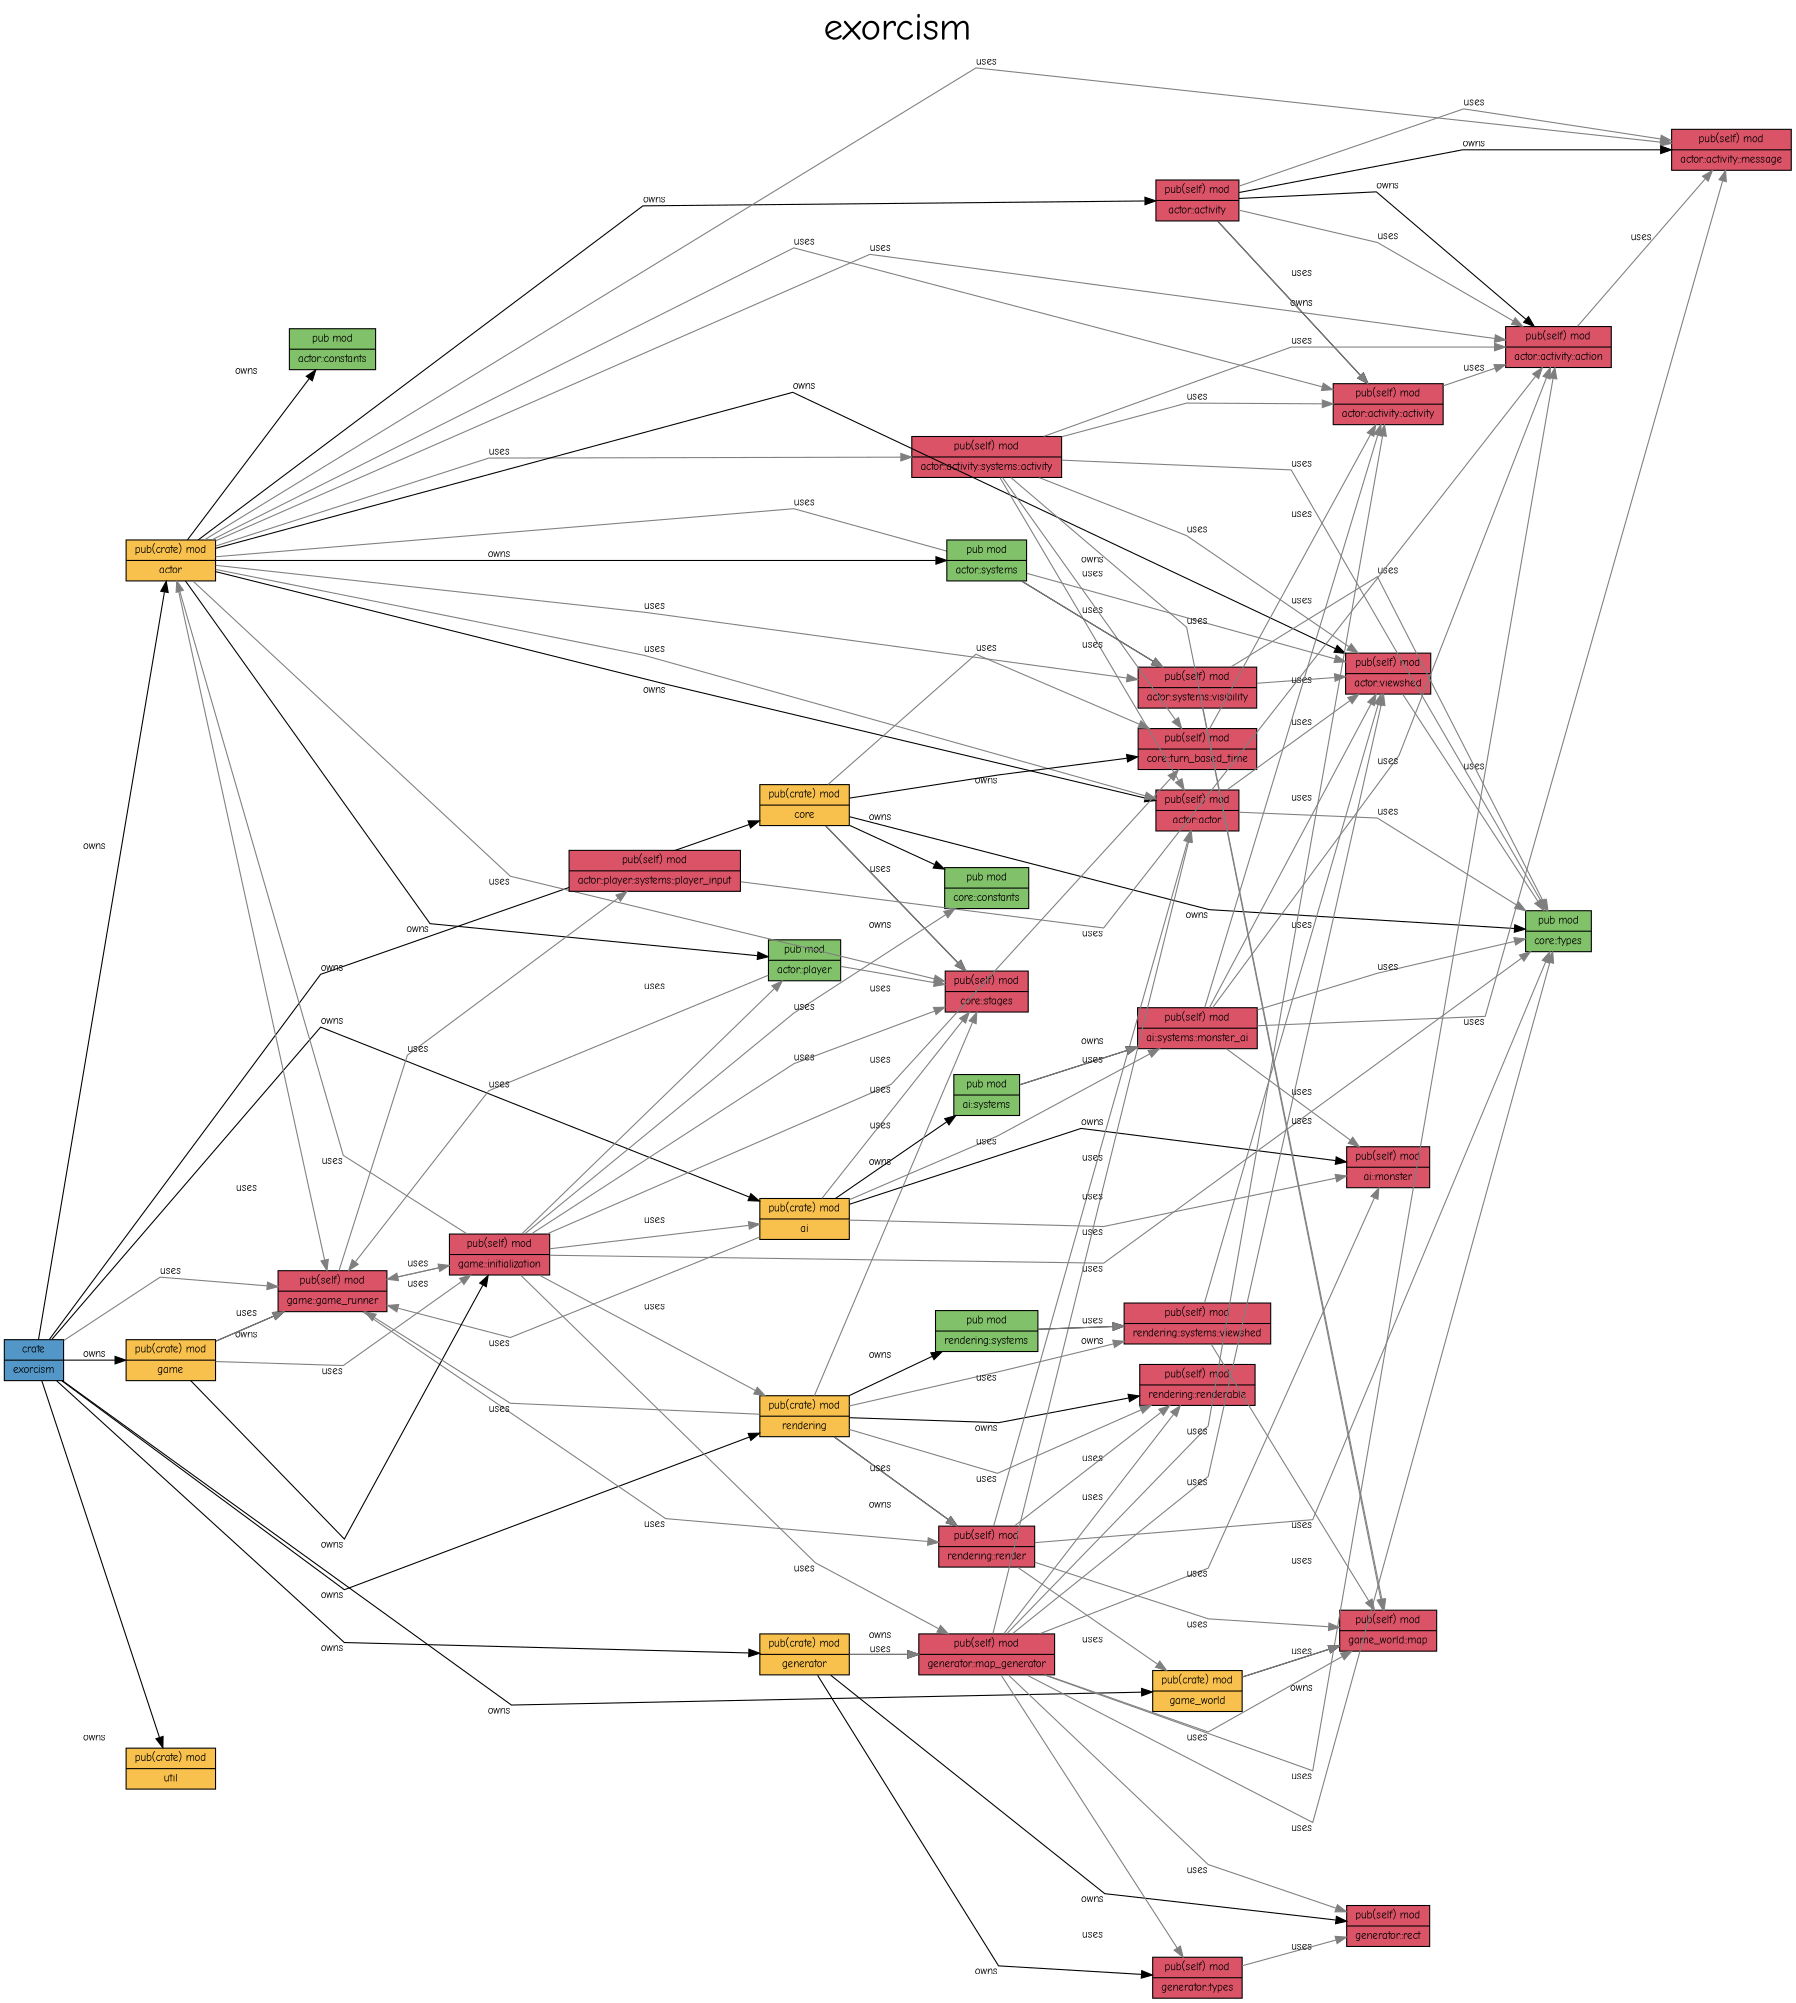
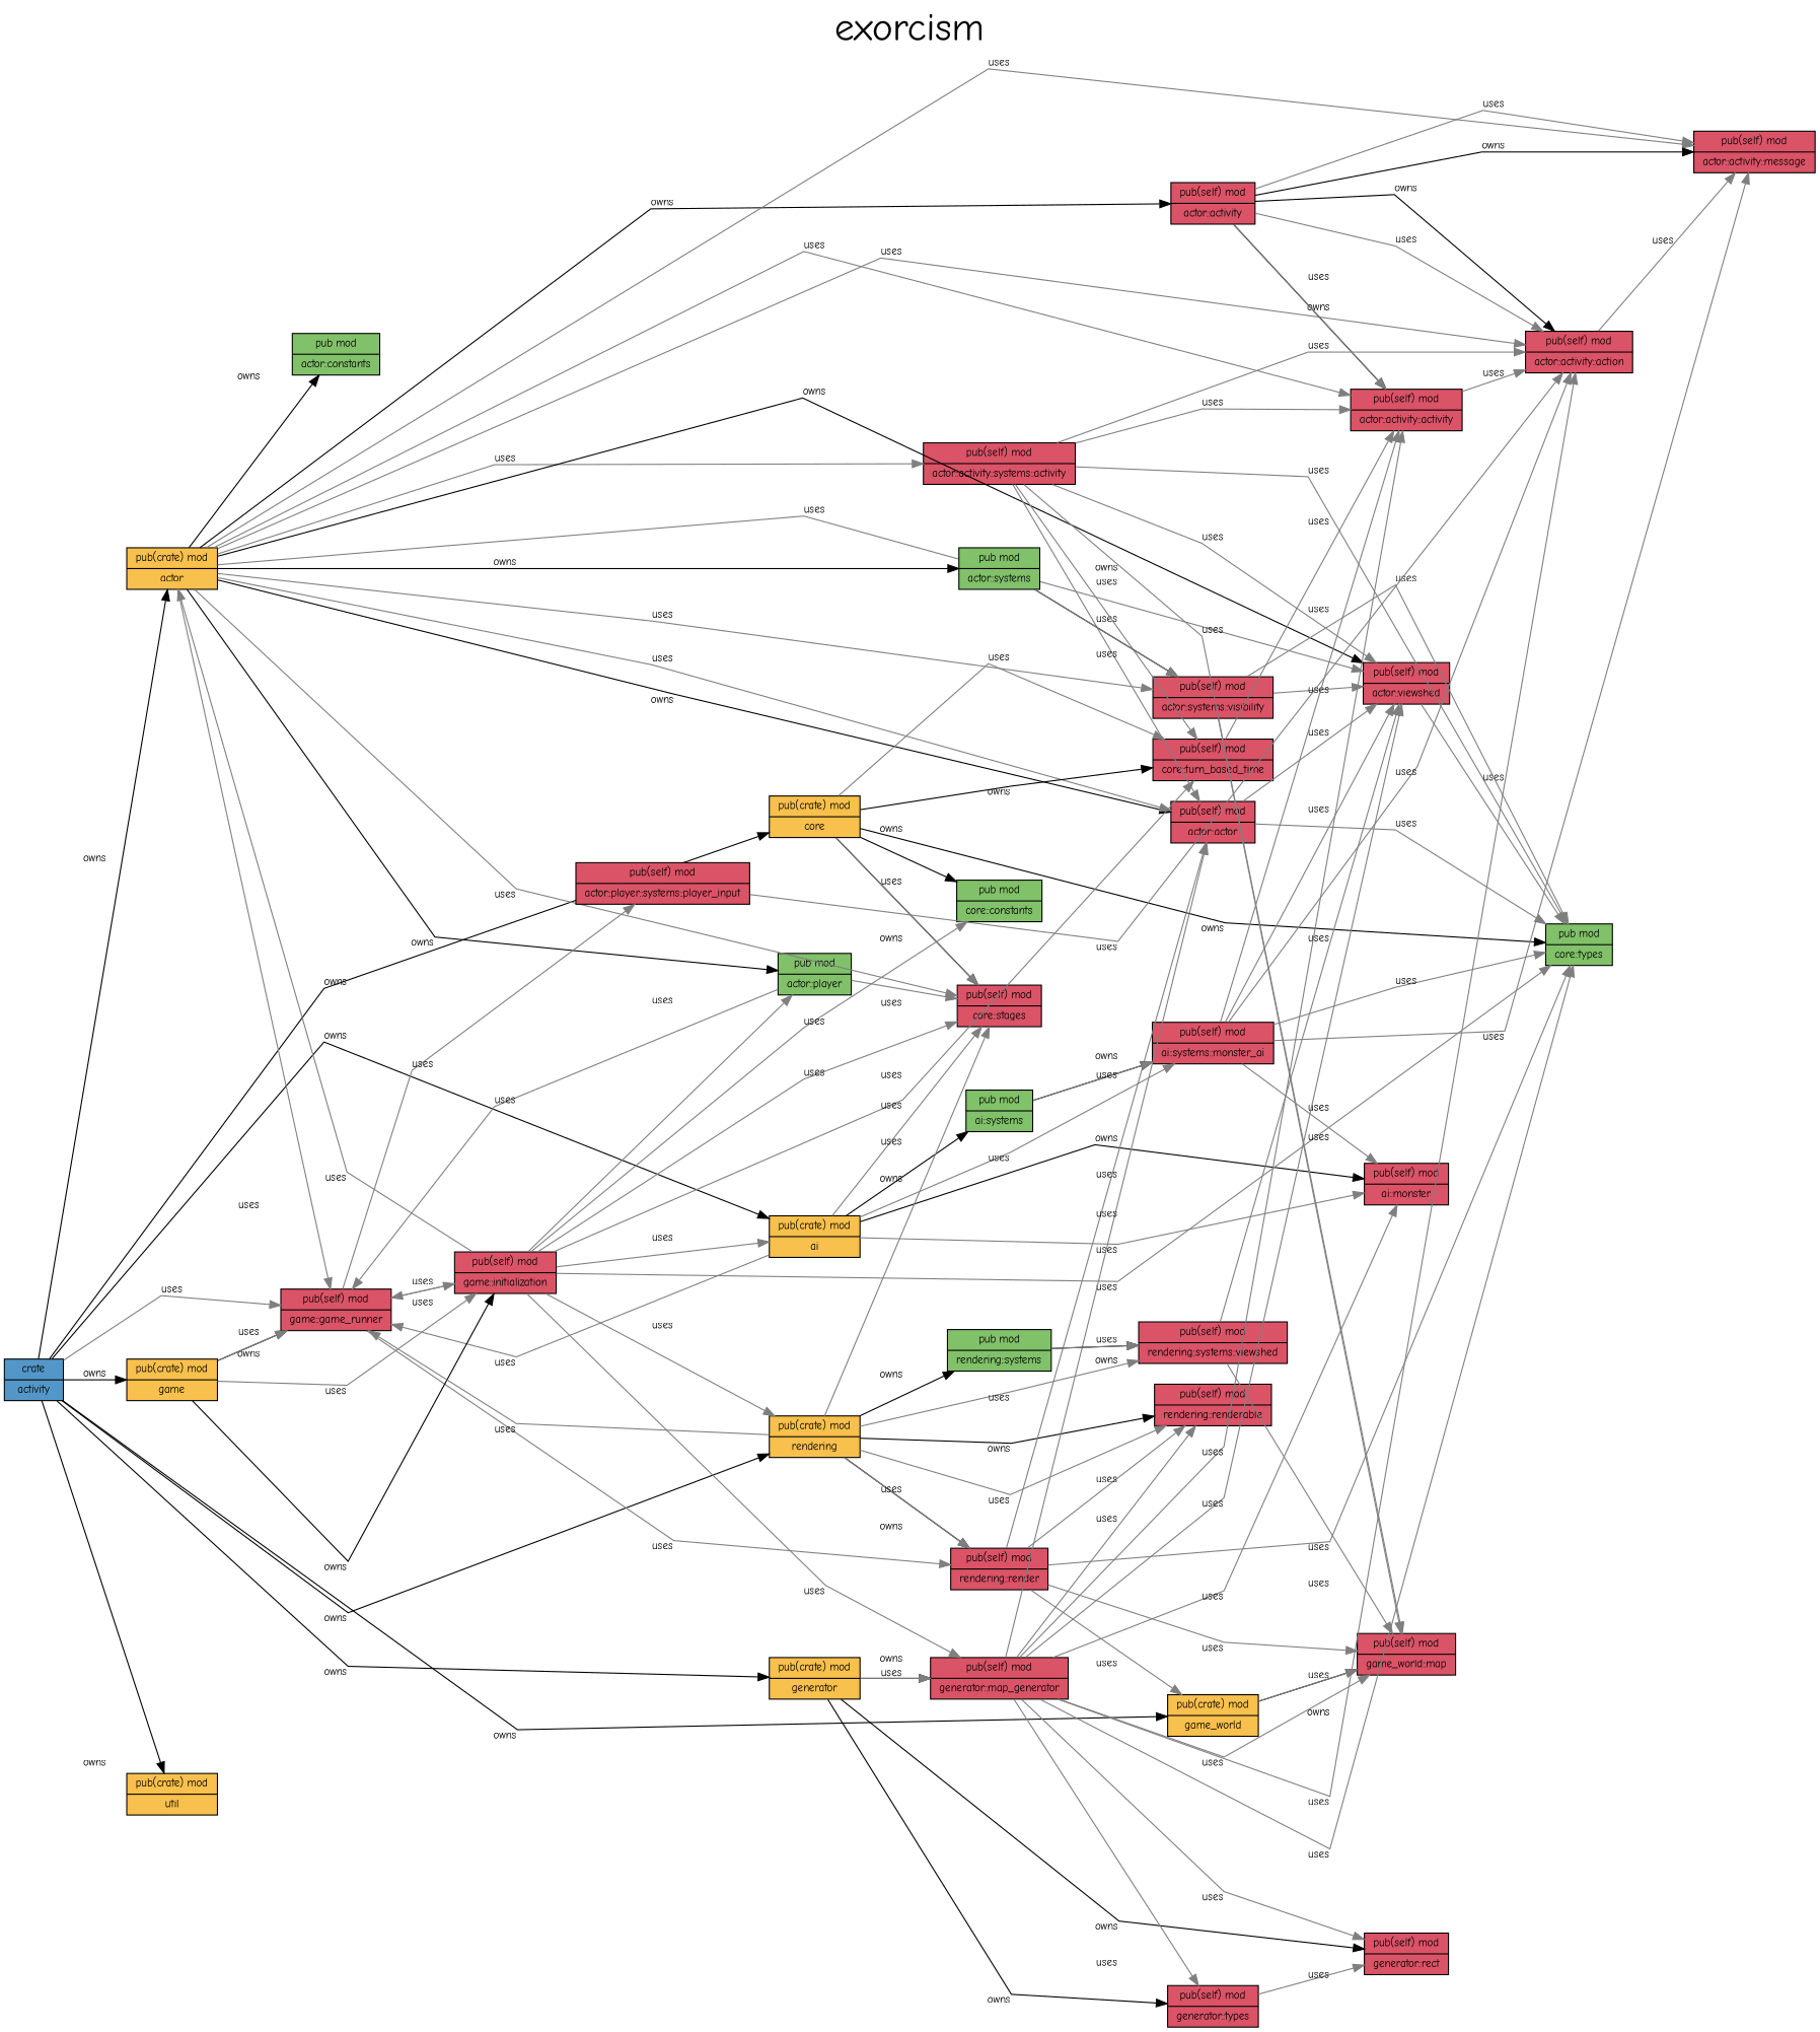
  digraph {
    fontname="Comic Neue"
    fontsize=36
    label=exorcism
    labelloc=t
    rankdir=LR
    splines=line
    node [fillcolor="#db5367" fontname="Comic Neue" fontsize=10 shape=record style=filled]
    edge [color="#7f7f7f" fontname="Comic Neue" fontsize=10 style=Dashed]
-   n1 [fillcolor="#5397c8" label="crate|exorcism"]
+   n1 [fillcolor="#5397c8" label="crate|activity"]
    n2 [fillcolor="#f8c04c" label="pub(crate) mod|actor"]
    n3 [label="pub(self) mod|game::game_runner"]
    n4 [fillcolor="#f8c04c" label="pub(crate) mod|ai"]
    n5 [fillcolor="#f8c04c" label="pub(crate) mod|core"]
    n6 [fillcolor="#f8c04c" label="pub(crate) mod|game"]
    n7 [fillcolor="#f8c04c" label="pub(crate) mod|rendering"]
    n8 [fillcolor="#f8c04c" label="pub(crate) mod|game_world"]
    n9 [fillcolor="#f8c04c" label="pub(crate) mod|generator"]
    n10 [fillcolor="#f8c04c" label="pub(crate) mod|util"]
    n11 [label="pub(self) mod|actor::activity"]
    n12 [label="pub(self) mod|actor::activity::action"]
    n13 [label="pub(self) mod|actor::activity::message"]
    n14 [label="pub(self) mod|actor::activity::activity"]
    n15 [label="pub(self) mod|actor::activity::systems::activity"]
    n16 [label="pub(self) mod|actor::actor"]
    n17 [label="pub(self) mod|actor::viewshed"]
    n18 [fillcolor="#81c169" label="pub mod|actor::constants"]
    n19 [fillcolor="#81c169" label="pub mod|actor::player"]
    n20 [label="pub(self) mod|core::stages"]
    n21 [fillcolor="#81c169" label="pub mod|actor::systems"]
    n22 [label="pub(self) mod|actor::systems::visibility"]
    n23 [label="pub(self) mod|core::turn_based_time"]
    n24 [label="pub(self) mod|game_world::map"]
    n25 [fillcolor="#81c169" label="pub mod|core::types"]
    n26 [label="pub(self) mod|actor::player::systems::player_input"]
    n27 [label="pub(self) mod|rendering::render"]
    n28 [label="pub(self) mod|game::initialization"]
    n29 [label="pub(self) mod|ai::monster"]
    n30 [fillcolor="#81c169" label="pub mod|ai::systems"]
    n31 [label="pub(self) mod|ai::systems::monster_ai"]
    n32 [fillcolor="#81c169" label="pub mod|core::constants"]
    n33 [label="pub(self) mod|rendering::renderable"]
    n34 [label="pub(self) mod|generator::map_generator"]
    n35 [fillcolor="#81c169" label="pub mod|rendering::systems"]
    n36 [label="pub(self) mod|rendering::systems::viewshed"]
    n37 [label="pub(self) mod|generator::types"]
    n38 [label="pub(self) mod|generator::rect"]
    n1 -> n2 [color="#000000" label=owns style=solid]
    n1 -> n3 [label=uses]
    n1 -> n4 [color="#000000" label=owns style=solid]
    n1 -> n5 [color="#000000" label=owns style=solid]
    n1 -> n6 [color="#000000" label=owns style=solid]
    n1 -> n7 [color="#000000" label=owns style=solid]
    n1 -> n8 [color="#000000" label=owns style=solid]
    n1 -> n9 [color="#000000" label=owns style=solid]
    n1 -> n10 [color="#000000" label=owns style=solid]
    n2 -> n3 [label=uses]
    n2 -> n11 [color="#000000" label=owns style=solid]
    n2 -> n12 [label=uses]
    n2 -> n13 [label=uses]
    n2 -> n14 [label=uses]
    n2 -> n15 [label=uses]
    n2 -> n16 [color="#000000" label=owns style=solid]
    n2 -> n16 [label=uses]
    n2 -> n17 [color="#000000" label=owns style=solid]
    n2 -> n17 [label=uses]
    n2 -> n18 [color="#000000" label=owns style=solid]
    n2 -> n19 [color="#000000" label=owns style=solid]
    n2 -> n20 [label=uses]
    n2 -> n21 [color="#000000" label=owns style=solid]
    n2 -> n22 [label=uses]
    n3 -> n26 [label=uses]
    n3 -> n27 [label=uses]
    n3 -> n28 [label=uses]
    n4 -> n3 [label=uses]
    n4 -> n20 [label=uses]
    n4 -> n29 [color="#000000" label=owns style=solid]
    n4 -> n29 [label=uses]
    n4 -> n30 [color="#000000" label=owns style=solid]
    n4 -> n31 [label=uses]
    n5 -> n20 [color="#000000" label=owns style=solid]
    n5 -> n20 [label=uses]
    n5 -> n23 [color="#000000" label=owns style=solid]
    n5 -> n23 [label=uses]
    n5 -> n25 [color="#000000" label=owns style=solid]
    n5 -> n32 [color="#000000" label=owns style=solid]
    n6 -> n3 [color="#000000" label=owns style=solid]
    n6 -> n3 [label=uses]
    n6 -> n28 [color="#000000" label=owns style=solid]
    n6 -> n28 [label=uses]
    n7 -> n3 [label=uses]
    n7 -> n20 [label=uses]
    n7 -> n27 [color="#000000" label=owns style=solid]
    n7 -> n27 [label=uses]
    n7 -> n33 [color="#000000" label=owns style=solid]
    n7 -> n33 [label=uses]
    n7 -> n35 [color="#000000" label=owns style=solid]
    n7 -> n36 [label=uses]
    n8 -> n24 [color="#000000" label=owns style=solid]
    n8 -> n24 [label=uses]
    n9 -> n34 [color="#000000" label=owns style=solid]
    n9 -> n34 [label=uses]
    n9 -> n37 [color="#000000" label=owns style=solid]
    n9 -> n38 [color="#000000" label=owns style=solid]
    n11 -> n12 [color="#000000" label=owns style=solid]
    n11 -> n12 [label=uses]
    n11 -> n13 [color="#000000" label=owns style=solid]
    n11 -> n13 [label=uses]
    n11 -> n14 [color="#000000" label=owns style=solid]
    n11 -> n14 [label=uses]
    n12 -> n13 [label=uses]
    n14 -> n12 [label=uses]
    n15 -> n12 [label=uses]
    n15 -> n14 [label=uses]
    n15 -> n16 [label=uses]
    n15 -> n17 [label=uses]
    n15 -> n23 [label=uses]
    n15 -> n24 [label=uses]
    n15 -> n25 [label=uses]
    n16 -> n17 [label=uses]
    n16 -> n25 [label=uses]
    n17 -> n25 [label=uses]
    n19 -> n3 [label=uses]
    n19 -> n20 [label=uses]
    n21 -> n22 [color="#000000" label=owns style=solid]
    n21 -> n22 [label=uses]
    n22 -> n17 [label=uses]
    n22 -> n24 [label=uses]
    n22 -> n25 [label=uses]
    n23 -> n14 [label=uses]
    n26 -> n12 [label=uses]
    n27 -> n8 [label=uses]
    n27 -> n16 [label=uses]
    n27 -> n24 [label=uses]
    n27 -> n25 [label=uses]
    n27 -> n33 [label=uses]
    n28 -> n2 [label=uses]
    n28 -> n3 [label=uses]
    n28 -> n4 [label=uses]
    n28 -> n7 [label=uses]
    n28 -> n19 [label=uses]
    n28 -> n20 [label=uses]
    n28 -> n23 [label=uses]
    n28 -> n25 [label=uses]
    n28 -> n32 [label=uses]
    n28 -> n34 [label=uses]
    n30 -> n31 [color="#000000" label=owns style=solid]
    n30 -> n31 [label=uses]
    n31 -> n12 [label=uses]
    n31 -> n13 [label=uses]
    n31 -> n14 [label=uses]
    n31 -> n17 [label=uses]
    n31 -> n25 [label=uses]
    n31 -> n29 [label=uses]
    n34 -> n12 [label=uses]
    n34 -> n14 [label=uses]
    n34 -> n16 [label=uses]
    n34 -> n17 [label=uses]
    n34 -> n24 [label=uses]
    n34 -> n25 [label=uses]
    n34 -> n29 [label=uses]
    n34 -> n33 [label=uses]
    n34 -> n37 [label=uses]
    n34 -> n38 [label=uses]
    n35 -> n36 [color="#000000" label=owns style=solid]
    n35 -> n36 [label=uses]
    n36 -> n17 [label=uses]
    n36 -> n24 [label=uses]
    n37 -> n38 [label=uses]
  }
